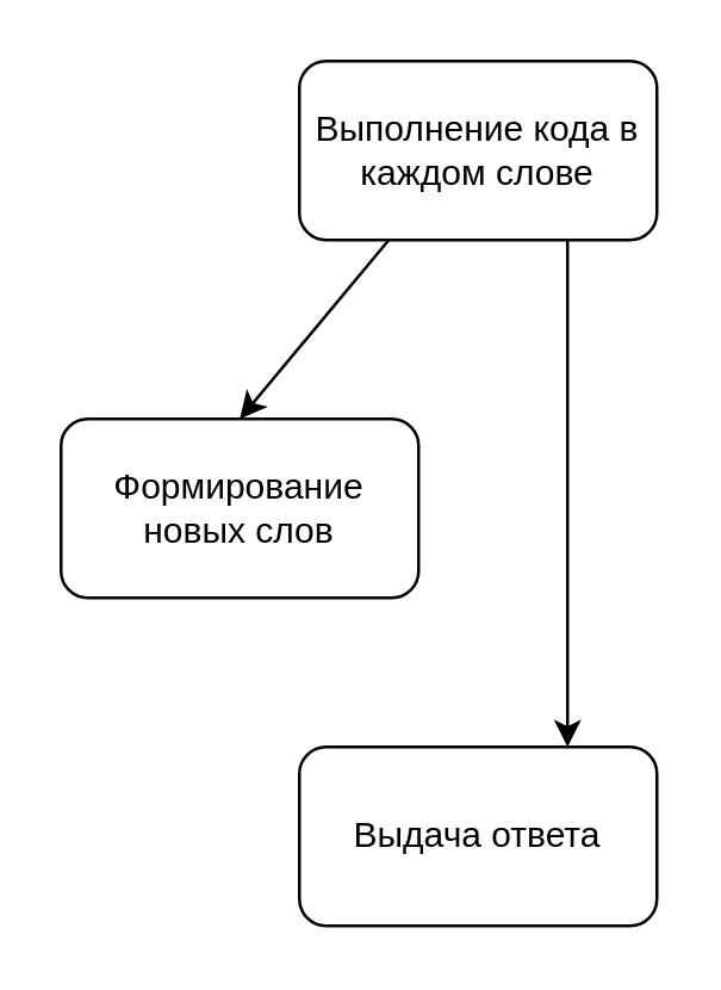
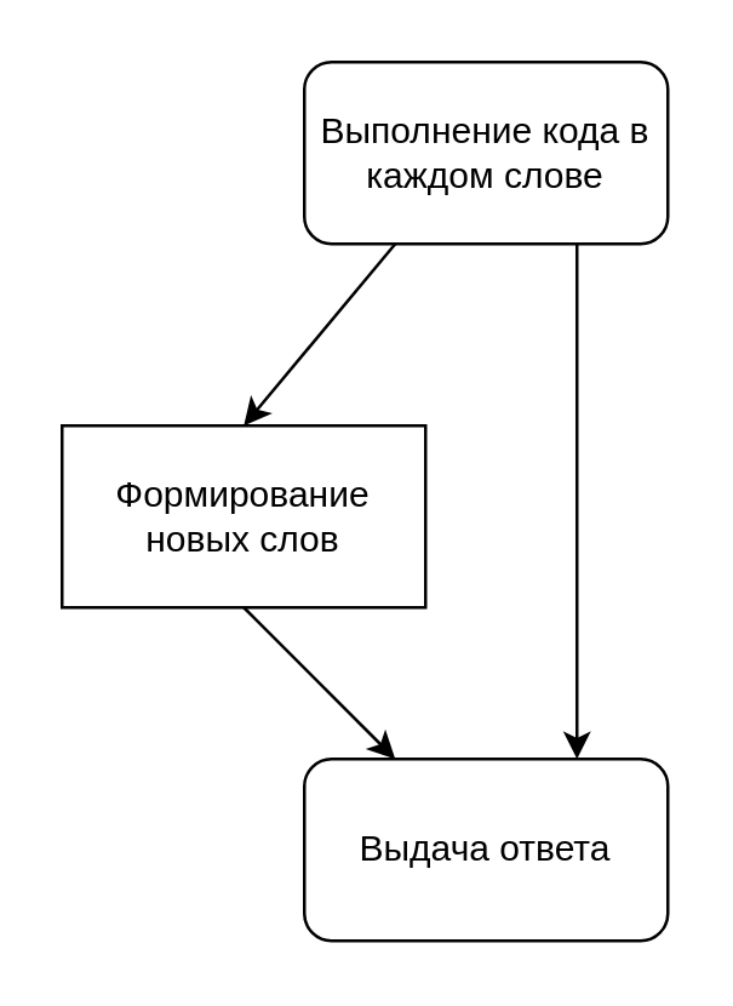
  <mxCell id="0" />
  <mxCell id="1" parent="0" />
  <mxCell id="2" style="rounded=0;orthogonalLoop=1;jettySize=auto;html=1;exitX=0.25;exitY=1;exitDx=0;exitDy=0;entryX=0.5;entryY=0;entryDx=0;entryDy=0;" edge="1" parent="1" source="4" target="6"><mxGeometry relative="1" as="geometry" /></mxCell>
  <mxCell id="3" style="edgeStyle=none;rounded=0;orthogonalLoop=1;jettySize=auto;html=1;exitX=0.75;exitY=1;exitDx=0;exitDy=0;entryX=0.75;entryY=0;entryDx=0;entryDy=0;" edge="1" parent="1" source="4" target="7"><mxGeometry relative="1" as="geometry" /></mxCell>
  <mxCell id="4" value="Выполнение кода в каждом слове" style="rounded=1;whiteSpace=wrap;html=1;" vertex="1" parent="1"><mxGeometry x="100" y="20" width="120" height="60" as="geometry" /></mxCell>
- <mxCell id="6" value="Формирование новых слов" style="rounded=1;whiteSpace=wrap;html=1;" vertex="1" parent="1"><mxGeometry x="20" y="140" width="120" height="60" as="geometry" /></mxCell>
+ <mxCell id="5" style="edgeStyle=none;rounded=0;orthogonalLoop=1;jettySize=auto;html=1;exitX=0.5;exitY=1;exitDx=0;exitDy=0;entryX=0.25;entryY=0;entryDx=0;entryDy=0;" edge="1" parent="1" source="6" target="7"><mxGeometry relative="1" as="geometry" /></mxCell>
+ <mxCell id="6" value="Формирование новых слов" style="whiteSpace=wrap;html=1;rounded=0;" vertex="1" parent="1"><mxGeometry x="20" y="140" width="120" height="60" as="geometry" /></mxCell>
  <mxCell id="7" value="Выдача ответа" style="rounded=1;whiteSpace=wrap;html=1;" vertex="1" parent="1"><mxGeometry x="100" y="250" width="120" height="60" as="geometry" /></mxCell>
